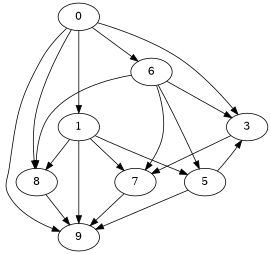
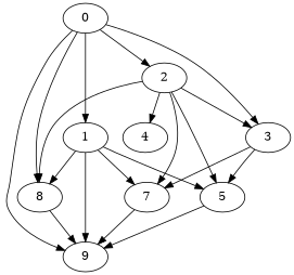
  digraph {
    "Duplicate states"=0
    GraphType=Random
    "Max states in OPEN"=0
    Modes="120000ms; topo-ordered tasks, ; Pruning: task equivalence, fixed order ready list, ; F-value: ; Optimisation: best schedule length (SL) optimisation on equal, "
    NumberOfTasks=10
    "Pruned using list schedule length"=1
    "States removed from OPEN"=0
    TargetSystem="Homogeneous-2"
    "Time to schedule (ms)"=97
    "Total idle time"=269
    "Total schedule length"=1048
    "Total sequential time"=1467
    "Total states created"=2
    node [Processor=0 Weight=157]
    edge [Weight=8]
    0 ["Finish time"=79 "Start time"=0 Weight=79]
-   2 ["Finish time"=236 "Start time"=79 label=6]
+   2 ["Finish time"=236 "Start time"=79]
    3 ["Finish time"=498 "Start time"=236 Weight=262]
    1 ["Finish time"=323 Processor=1 "Start time"=87 Weight=236]
    8 ["Finish time"=891 "Start time"=760 Weight=131]
    9 ["Finish time"=1048 "Start time"=891]
    7 ["Finish time"=760 "Start time"=550 Weight=210]
    5 ["Finish time"=636 Processor=1 "Start time"=505 Weight=131]
+   4 ["Finish time"=688 Processor=1 "Start time"=636 Weight=52]
    0 -> 2
    0 -> 3
    0 -> 1
    0 -> 8 [Weight=9]
    0 -> 9 [Weight=6]
    2 -> 3 [Weight=7]
    2 -> 8 [Weight=6]
    2 -> 7 [Weight=2]
    2 -> 5 [Weight=3]
+   2 -> 4 [Weight=9]
    3 -> 7
-   5 -> 3 [Weight=7]
+   3 -> 5 [Weight=7]
    1 -> 8 [Weight=3]
    1 -> 9 [Weight=2]
    1 -> 7 [Weight=6]
    1 -> 5 [Weight=2]
    8 -> 9 [Weight=7]
    7 -> 9 [Weight=5]
    5 -> 9 [Weight=6]
  }
